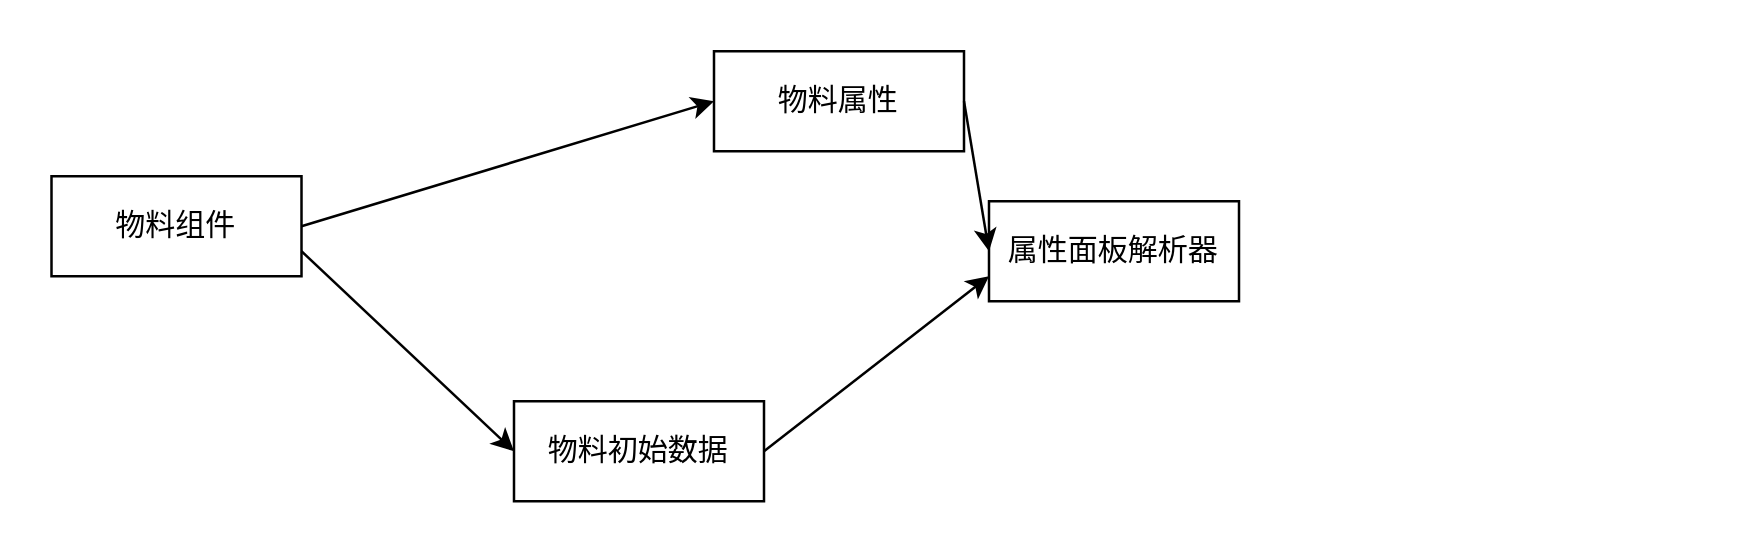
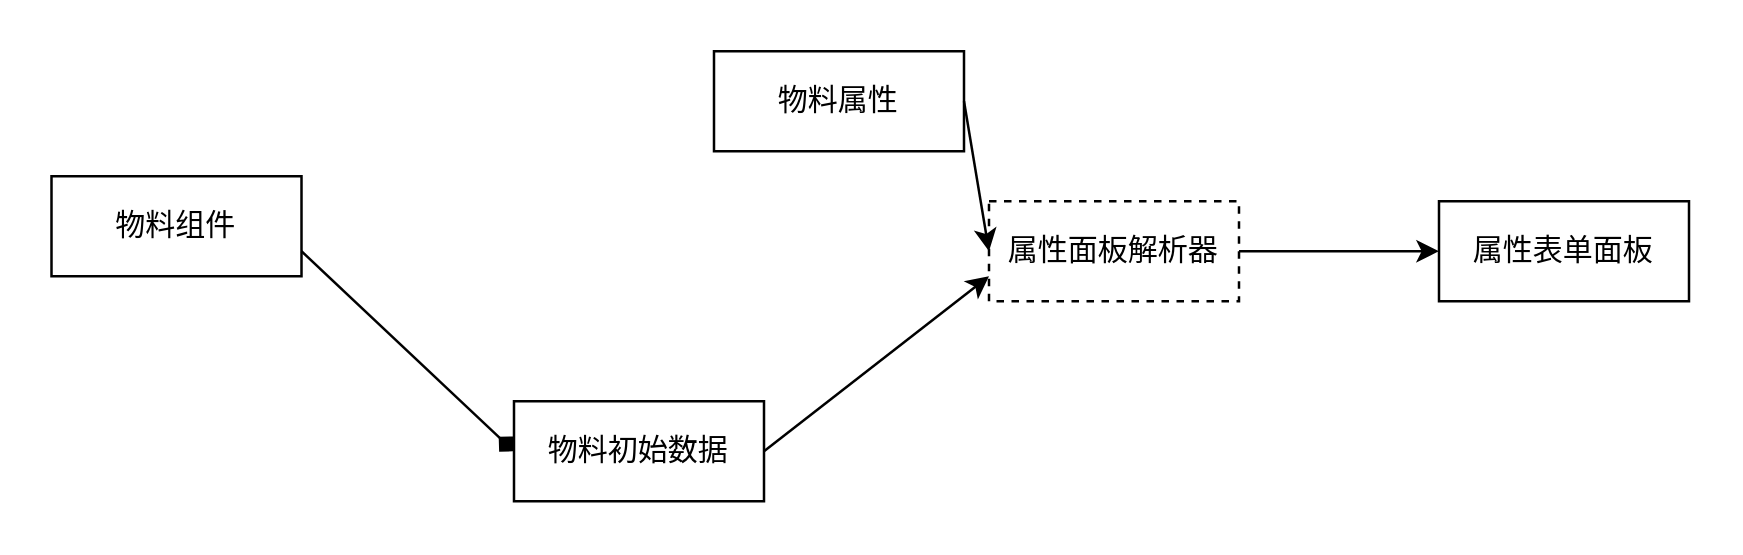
  <mxCell id="0" />
  <mxCell id="1" parent="0" />
  <mxCell id="2" value="物料组件" style="rounded=0;whiteSpace=wrap;html=1;" vertex="1" parent="1"><mxGeometry x="20" y="70" width="100" height="40" as="geometry" /></mxCell>
  <mxCell id="3" value="物料属性" style="rounded=0;whiteSpace=wrap;html=1;" vertex="1" parent="1"><mxGeometry x="285" y="20" width="100" height="40" as="geometry" /></mxCell>
  <mxCell id="4" value="物料初始数据" style="rounded=0;whiteSpace=wrap;html=1;" vertex="1" parent="1"><mxGeometry x="205" y="160" width="100" height="40" as="geometry" /></mxCell>
- <mxCell id="5" value="属性面板解析器" style="rounded=0;whiteSpace=wrap;html=1;" vertex="1" parent="1"><mxGeometry x="395" y="80" width="100" height="40" as="geometry" /></mxCell>
- <mxCell id="7" value="" style="endArrow=classic;html=1;rounded=0;exitX=1;exitY=0.5;exitDx=0;exitDy=0;entryX=0;entryY=0.5;entryDx=0;entryDy=0;" edge="1" parent="1" source="2" target="3"><mxGeometry width="50" height="50" relative="1" as="geometry"><mxPoint x="315" y="190" as="sourcePoint" /><mxPoint x="365" y="140" as="targetPoint" /></mxGeometry></mxCell>
- <mxCell id="8" value="" style="endArrow=classic;html=1;rounded=0;exitX=1;exitY=0.75;exitDx=0;exitDy=0;entryX=0;entryY=0.5;entryDx=0;entryDy=0;" edge="1" parent="1" source="2" target="4"><mxGeometry width="50" height="50" relative="1" as="geometry"><mxPoint x="105" y="110" as="sourcePoint" /><mxPoint x="215" y="30" as="targetPoint" /></mxGeometry></mxCell>
+ <mxCell id="5" value="属性面板解析器" style="rounded=0;whiteSpace=wrap;html=1;dashed=1;" vertex="1" parent="1"><mxGeometry x="395" y="80" width="100" height="40" as="geometry" /></mxCell>
+ <mxCell id="6" value="属性表单面板" style="rounded=0;whiteSpace=wrap;html=1;" vertex="1" parent="1"><mxGeometry x="575" y="80" width="100" height="40" as="geometry" /></mxCell>
+ <mxCell id="8" value="" style="endArrow=diamond;html=1;rounded=0;exitX=1;exitY=0.75;exitDx=0;exitDy=0;entryX=0;entryY=0.5;entryDx=0;entryDy=0;" edge="1" parent="1" source="2" target="4"><mxGeometry width="50" height="50" relative="1" as="geometry"><mxPoint x="105" y="110" as="sourcePoint" /><mxPoint x="215" y="30" as="targetPoint" /></mxGeometry></mxCell>
  <mxCell id="9" value="" style="endArrow=classic;html=1;rounded=0;exitX=1;exitY=0.5;exitDx=0;exitDy=0;entryX=0;entryY=0.5;entryDx=0;entryDy=0;" edge="1" parent="1" source="3" target="5"><mxGeometry width="50" height="50" relative="1" as="geometry"><mxPoint x="105" y="110" as="sourcePoint" /><mxPoint x="215" y="30" as="targetPoint" /></mxGeometry></mxCell>
  <mxCell id="10" value="" style="endArrow=classic;html=1;rounded=0;exitX=1;exitY=0.5;exitDx=0;exitDy=0;entryX=0;entryY=0.75;entryDx=0;entryDy=0;" edge="1" parent="1" source="4" target="5"><mxGeometry width="50" height="50" relative="1" as="geometry"><mxPoint x="315" y="30" as="sourcePoint" /><mxPoint x="405" y="110" as="targetPoint" /></mxGeometry></mxCell>
+ <mxCell id="11" value="" style="endArrow=classic;html=1;rounded=0;exitX=1;exitY=0.5;exitDx=0;exitDy=0;" edge="1" parent="1" source="5" target="6"><mxGeometry width="50" height="50" relative="1" as="geometry"><mxPoint x="315" y="30" as="sourcePoint" /><mxPoint x="405" y="110" as="targetPoint" /></mxGeometry></mxCell>
